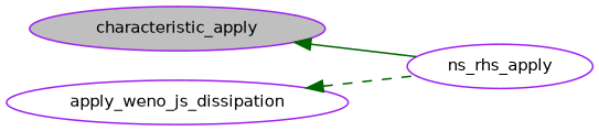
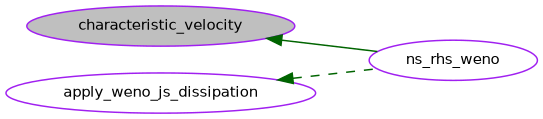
  digraph {
    rankdir=LR
    node [color=purple fontname=Helvetica fontsize=10 shape=ellipse]
    edge [color=darkgreen dir=back fontname=Helvetica fontsize=10 labelfontname=Helvetica labelfontsize=10]
-   n1 [fillcolor=grey75 fontcolor=black height=0.2 label=characteristic_apply style=filled width=0.4]
-   n2 [height=0.2 label=ns_rhs_apply width=0.4]
+   n1 [fillcolor=grey75 fontcolor=black height=0.2 label=characteristic_velocity style=filled width=0.4]
+   n2 [height=0.2 label=ns_rhs_weno width=0.4]
    n3 [height=0.2 label=apply_weno_js_dissipation width=0.4]
    n1 -> n2 [style=solid]
    n3 -> n2 [style=dashed]
  }
